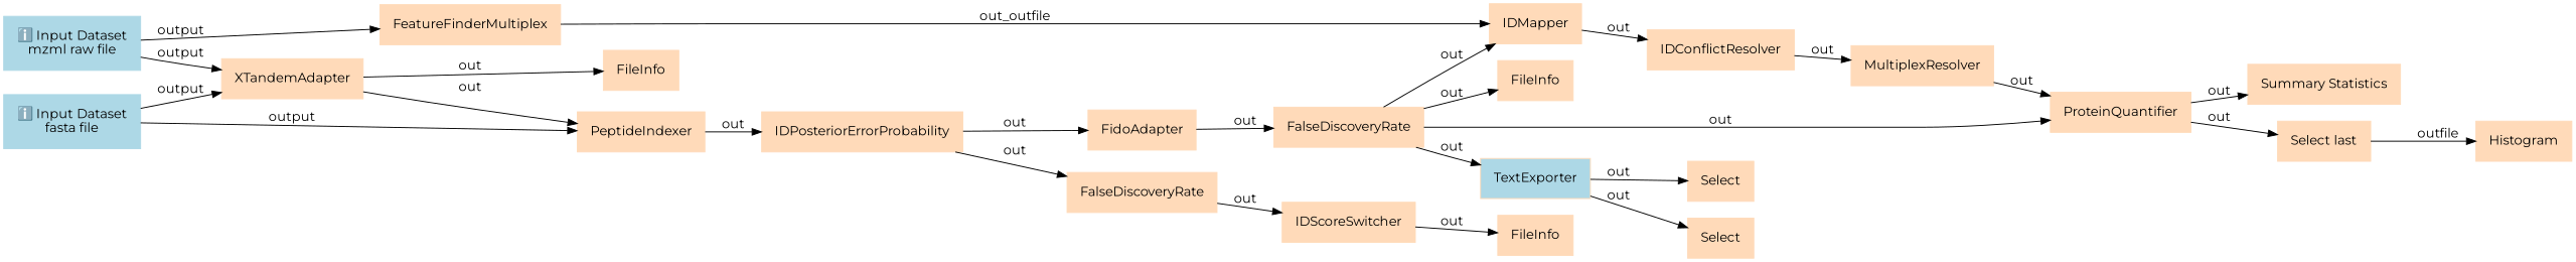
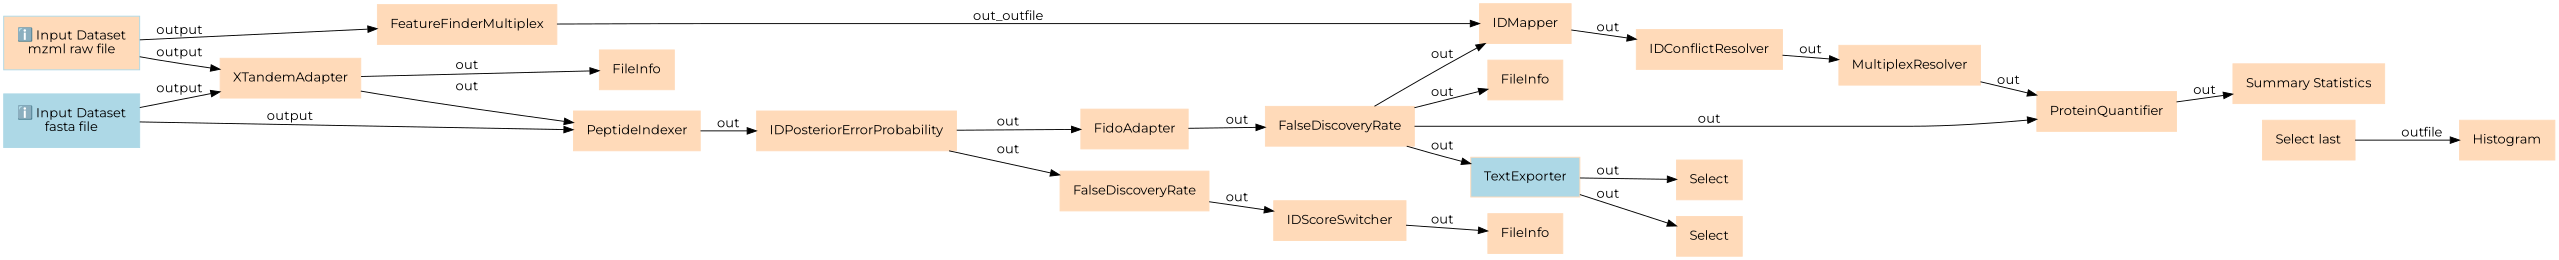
  digraph {
    fontname=Montserrat
    rankdir=LR
    node [color=peachpuff fontname=Montserrat margin="0.2,0.2" shape=box style=filled]
    edge [fontname=Montserrat]
-   n1 [color=lightblue label="ℹ️ Input Dataset\nmzml raw file"]
+   n1 [color=lightblue label="ℹ️ Input Dataset\nmzml raw file" fillcolor=peachpuff]
    n2 [label=FeatureFinderMultiplex]
    n3 [label=XTandemAdapter]
    n4 [label=IDMapper]
    n5 [label=PeptideIndexer]
    n6 [label=FileInfo]
    n7 [color=lightblue label="ℹ️ Input Dataset\nfasta file"]
    n8 [label=IDPosteriorErrorProbability]
    n9 [label=IDConflictResolver]
    n10 [label=FalseDiscoveryRate]
    n11 [label=FidoAdapter]
    n12 [label=IDScoreSwitcher]
    n13 [label=FileInfo]
    n14 [label=FalseDiscoveryRate]
    n15 [label=FileInfo]
    n16 [fillcolor=lightblue label=TextExporter]
    n17 [label=ProteinQuantifier]
    n18 [label=Select]
    n19 [label=Select]
    n20 [label="Summary Statistics"]
    n21 [label="Select last"]
    n22 [label=MultiplexResolver]
    n23 [label=Histogram]
    n1 -> n2 [label=output]
    n1 -> n3 [label=output]
    n2 -> n4 [label=out_outfile]
    n3 -> n5 [label=out]
    n3 -> n6 [label=out]
    n4 -> n9 [label=out]
    n5 -> n8 [label=out]
    n7 -> n3 [label=output]
    n7 -> n5 [label=output]
    n8 -> n10 [label=out]
    n8 -> n11 [label=out]
    n9 -> n22 [label=out]
    n10 -> n12 [label=out]
    n11 -> n14 [label=out]
    n12 -> n13 [label=out]
    n14 -> n4 [label=out]
    n14 -> n15 [label=out]
    n14 -> n16 [label=out]
    n14 -> n17 [label=out]
    n16 -> n18 [label=out]
    n16 -> n19 [label=out]
    n17 -> n20 [label=out]
-   n17 -> n21 [label=out]
    n21 -> n23 [label=outfile]
    n22 -> n17 [label=out]
  }
